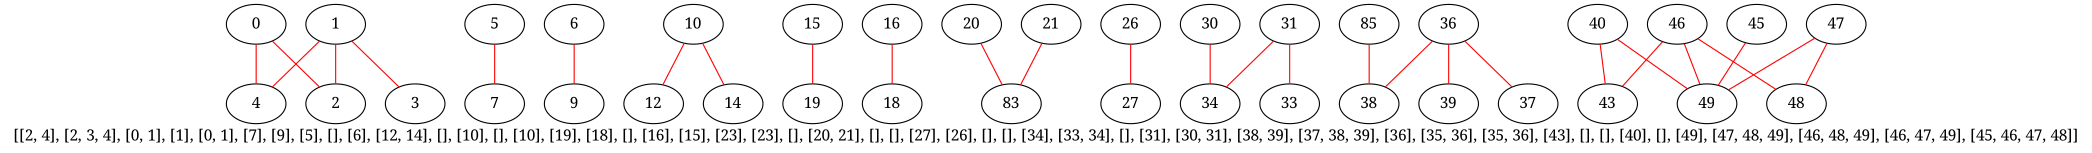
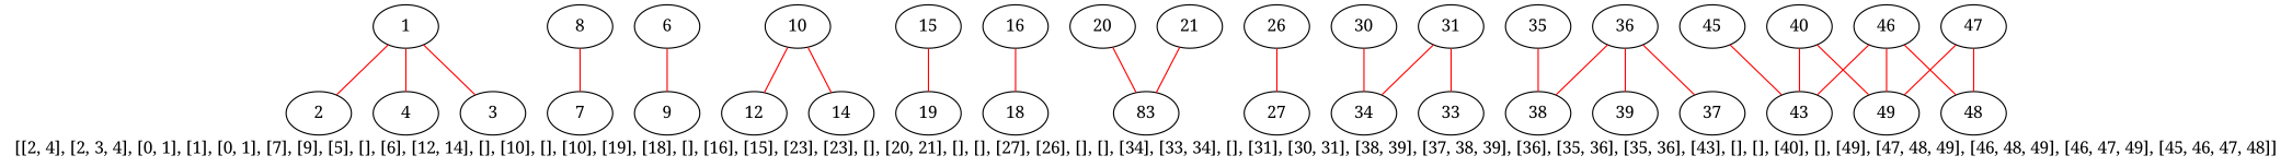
  digraph {
    fontname="Noto Serif"
    label="[[2, 4], [2, 3, 4], [0, 1], [1], [0, 1], [7], [9], [5], [], [6], [12, 14], [], [10], [], [10], [19], [18], [], [16], [15], [23], [23], [], [20, 21], [], [], [27], [26], [], [], [34], [33, 34], [], [31], [30, 31], [38, 39], [37, 38, 39], [36], [35, 36], [35, 36], [43], [], [], [40], [], [49], [47, 48, 49], [46, 48, 49], [46, 47, 49], [45, 46, 47, 48]]"
    node [fontname="Noto Serif"]
    edge [color=red dir=none fontname="Noto Serif"]
-   0
    2
    4
    1
    3
-   5
+   5 [label=8]
    7
    6
    9
    10
    12
    14
    15
    19
    16
    18
    n17 [label=83]
    20
    21
    26
    27
    30
    34
    31
    33
-   35 [label=85]
+   35
    38
    36
    39
    37
    40
    43
    49
    45
    46
    48
    47
-   0 -> 2
-   0 -> 4
    1 -> 2
    1 -> 4
    1 -> 3
    5 -> 7
    6 -> 9
    10 -> 12
    10 -> 14
    15 -> 19
    16 -> 18
    20 -> n17
    21 -> n17
    26 -> 27
    30 -> 34
    31 -> 34
    31 -> 33
    35 -> 38
    36 -> 38
    36 -> 39
    36 -> 37
    40 -> 43
    40 -> 49
-   45 -> 49
+   45 -> 43
    46 -> 43
    46 -> 49
    46 -> 48
    47 -> 49
    47 -> 48
  }
